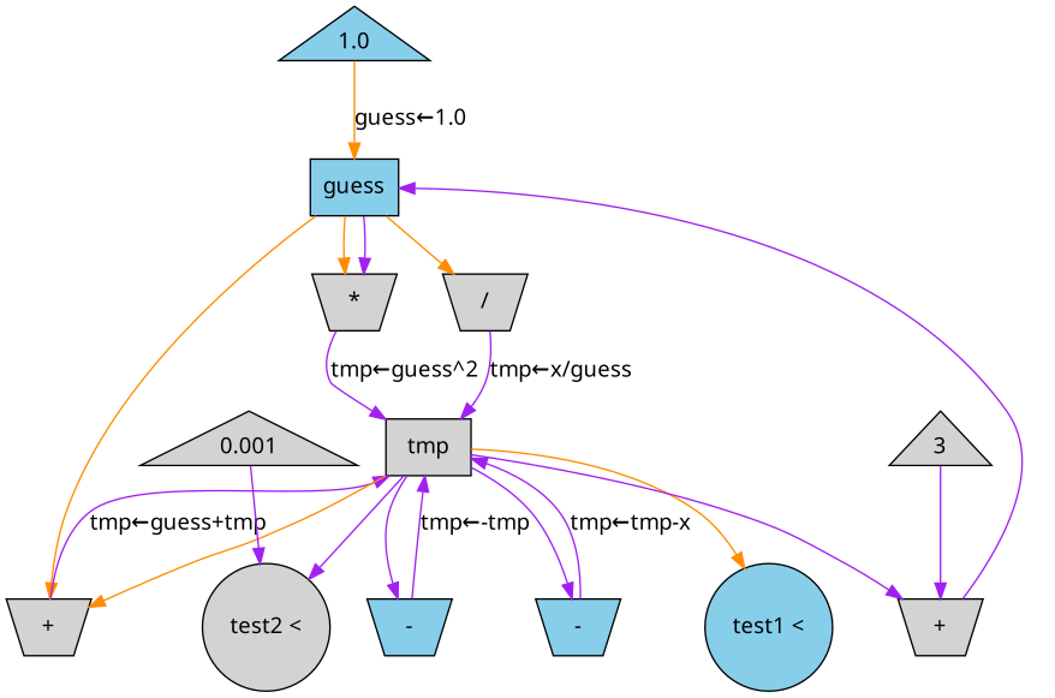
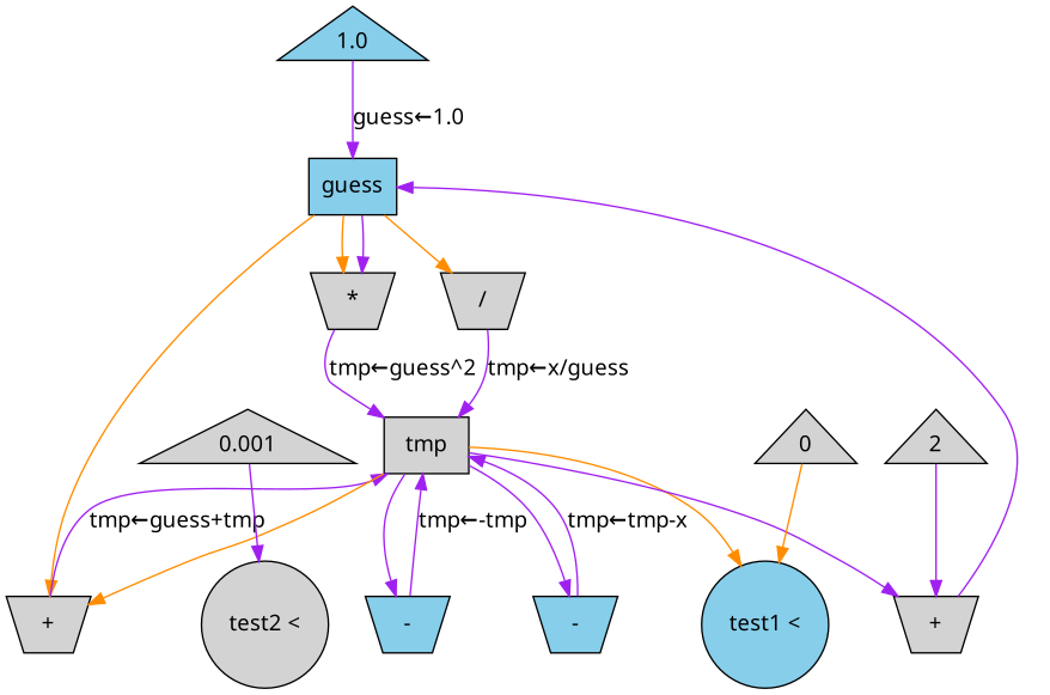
  digraph {
    fontname="Noto Sans"
    node [fillcolor=lightgrey fontname="Noto Sans" shape=invtrapezium style=filled]
    edge [color=purple fontname="Noto Sans"]
    guess [fillcolor=skyblue shape=rect]
    n2 [label="*"]
    n3 [label="/"]
    n4 [label="+"]
    tmp [shape=rect]
    n6 [fillcolor=skyblue label="-"]
    n7 [fillcolor=skyblue label="test1 <" shape=circle]
    n8 [fillcolor=skyblue label="-"]
    n9 [label="test2 <" shape=circle]
    n10 [label="+"]
    n11 [fillcolor=skyblue label=1.0 shape=triangle]
+   n12 [label=0 shape=triangle]
    n13 [label=0.001 shape=triangle]
-   n14 [label=3 shape=triangle]
+   n14 [label=2 shape=triangle]
    guess -> n2 [color=darkorange]
    guess -> n2
    guess -> n3 [color=darkorange]
    guess -> n4 [color=darkorange]
    n2 -> tmp [label="tmp←guess^2"]
    n3 -> tmp [label="tmp←x/guess"]
    n4 -> tmp [label="tmp←guess+tmp"]
    tmp -> n4 [color=darkorange]
    tmp -> n6
    tmp -> n7 [color=darkorange]
    tmp -> n8
-   tmp -> n9
    tmp -> n10
    n6 -> tmp [label="tmp←tmp-x"]
    n8 -> tmp [label="tmp←-tmp"]
    n10 -> guess
-   n11 -> guess [color=darkorange label="guess←1.0"]
+   n11 -> guess [label="guess←1.0"]
+   n12 -> n7 [color=darkorange]
    n13 -> n9
    n14 -> n10
  }
